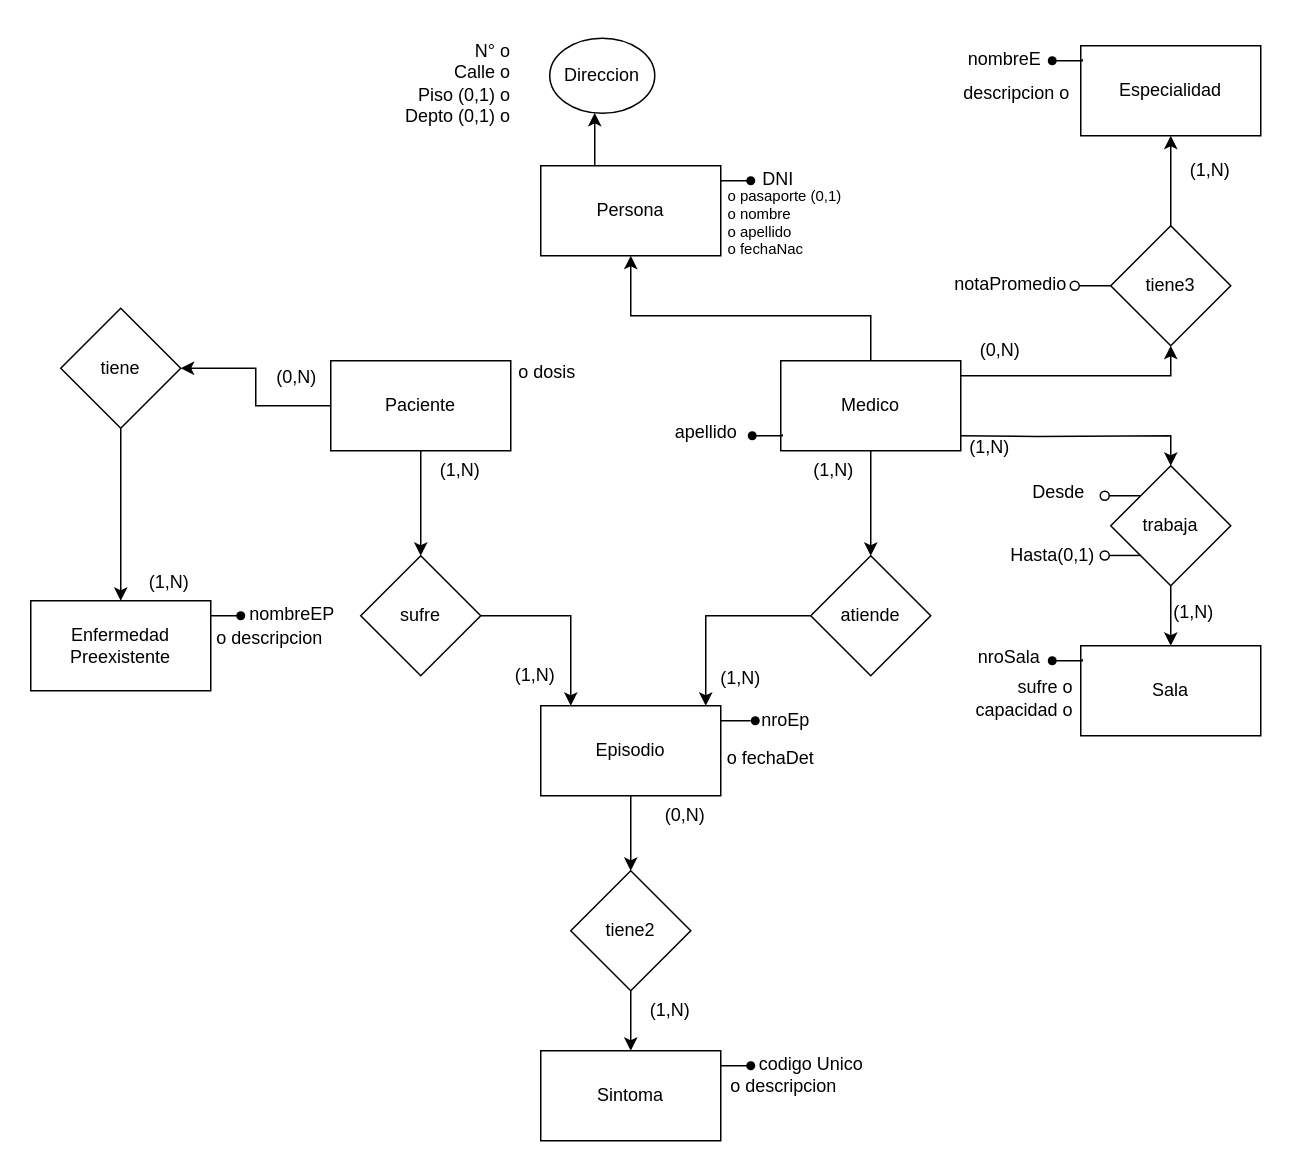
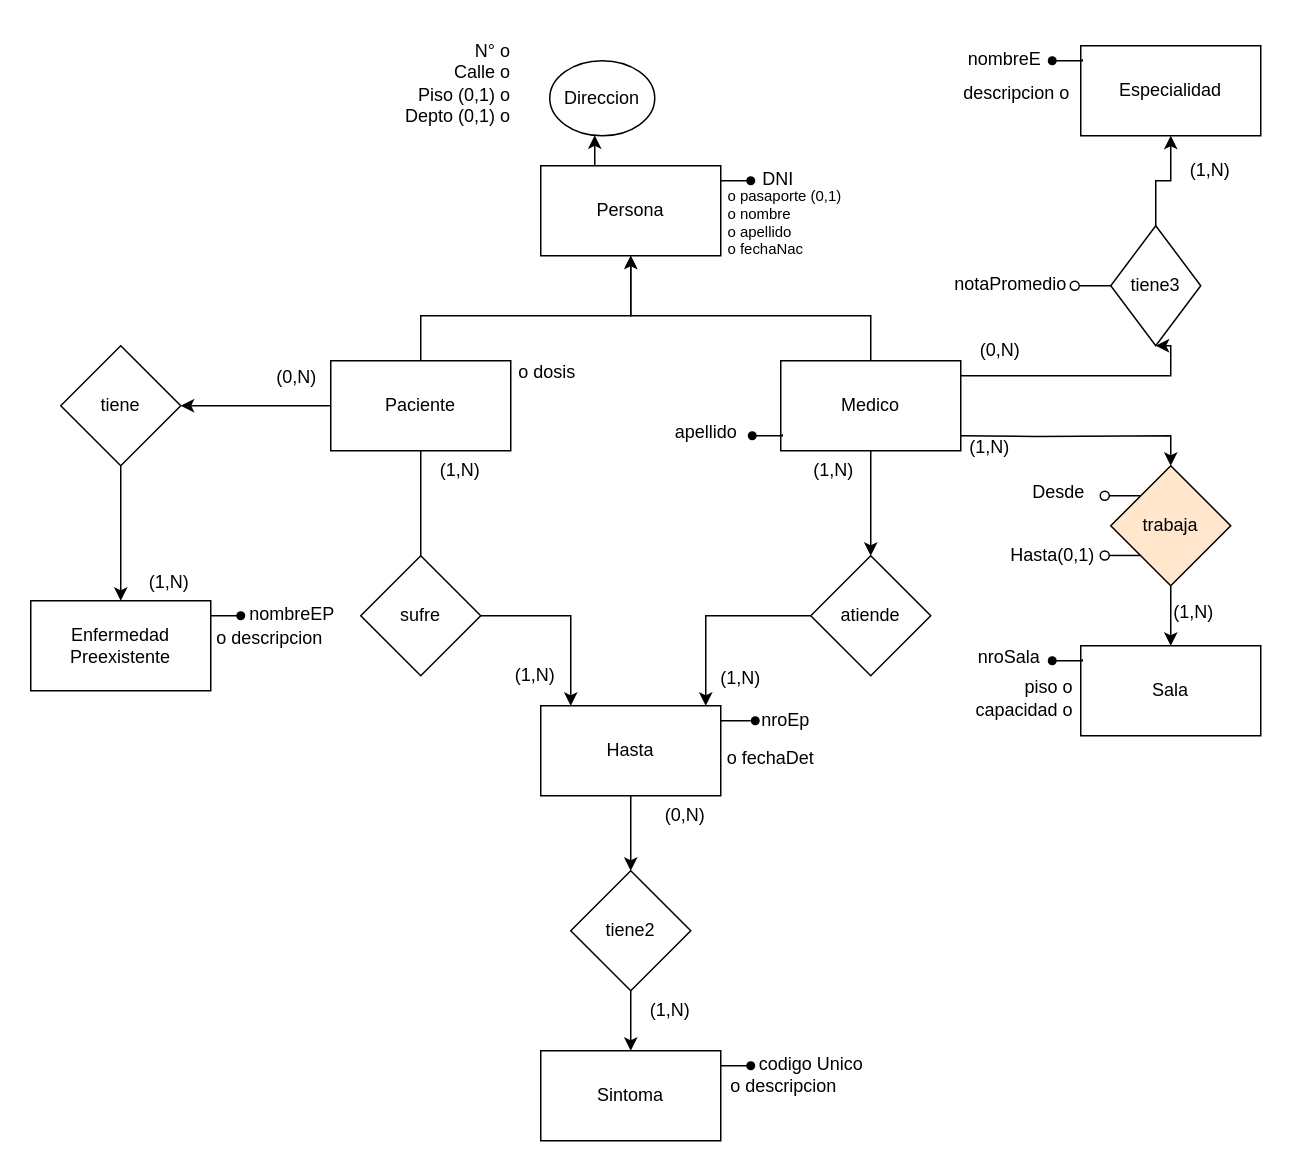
  <mxCell id="0" />
  <mxCell id="1" parent="0" />
  <mxCell id="2" style="edgeStyle=orthogonalEdgeStyle;rounded=0;orthogonalLoop=1;jettySize=auto;html=1;" edge="1" parent="1" source="3" target="37"><mxGeometry relative="1" as="geometry"><Array as="points"><mxPoint x="396" y="100" /><mxPoint x="396" y="100" /></Array></mxGeometry></mxCell>
  <mxCell id="3" value="Persona" style="rounded=0;whiteSpace=wrap;html=1;" vertex="1" parent="1"><mxGeometry x="360" y="110" width="120" height="60" as="geometry" /></mxCell>
- <mxCell id="5" value="" style="edgeStyle=orthogonalEdgeStyle;rounded=0;orthogonalLoop=1;jettySize=auto;html=1;" edge="1" parent="1" source="7" target="14"><mxGeometry relative="1" as="geometry" /></mxCell>
+ <mxCell id="4" style="edgeStyle=orthogonalEdgeStyle;rounded=0;orthogonalLoop=1;jettySize=auto;html=1;exitX=0.5;exitY=0;exitDx=0;exitDy=0;" edge="1" parent="1" source="7" target="3"><mxGeometry relative="1" as="geometry"><Array as="points"><mxPoint x="280" y="240" /><mxPoint x="280" y="210" /><mxPoint x="420" y="210" /></Array></mxGeometry></mxCell>
+ <mxCell id="5" value="" style="edgeStyle=orthogonalEdgeStyle;rounded=0;orthogonalLoop=1;jettySize=auto;html=1;endArrow=none;" edge="1" parent="1" source="7" target="14"><mxGeometry relative="1" as="geometry" /></mxCell>
  <mxCell id="6" value="" style="edgeStyle=orthogonalEdgeStyle;rounded=0;orthogonalLoop=1;jettySize=auto;html=1;" edge="1" parent="1" source="7" target="18"><mxGeometry relative="1" as="geometry" /></mxCell>
  <mxCell id="7" value="Paciente" style="whiteSpace=wrap;html=1;" vertex="1" parent="1"><mxGeometry x="220" y="240" width="120" height="60" as="geometry" /></mxCell>
- <mxCell id="8" style="edgeStyle=orthogonalEdgeStyle;rounded=0;orthogonalLoop=1;jettySize=auto;html=1;exitX=0.5;exitY=0;exitDx=0;exitDy=0;" edge="1" parent="1" source="12" target="3"><mxGeometry relative="1" as="geometry"><Array as="points"><mxPoint x="580" y="210" /><mxPoint x="420" y="210" /></Array></mxGeometry></mxCell>
+ <mxCell id="8" style="edgeStyle=orthogonalEdgeStyle;rounded=0;orthogonalLoop=1;jettySize=auto;html=1;exitX=0.5;exitY=0;exitDx=0;exitDy=0;endArrow=open;" edge="1" parent="1" source="12" target="3"><mxGeometry relative="1" as="geometry"><Array as="points"><mxPoint x="580" y="210" /><mxPoint x="420" y="210" /></Array></mxGeometry></mxCell>
  <mxCell id="9" value="" style="edgeStyle=orthogonalEdgeStyle;rounded=0;orthogonalLoop=1;jettySize=auto;html=1;" edge="1" parent="1" source="12" target="24"><mxGeometry relative="1" as="geometry" /></mxCell>
  <mxCell id="10" value="" style="edgeStyle=orthogonalEdgeStyle;rounded=0;orthogonalLoop=1;jettySize=auto;html=1;" edge="1" parent="1" target="27"><mxGeometry relative="1" as="geometry"><mxPoint x="640" y="290.004" as="sourcePoint" /><mxPoint x="740.034" y="300.004" as="targetPoint" /><Array as="points" /></mxGeometry></mxCell>
  <mxCell id="11" style="edgeStyle=orthogonalEdgeStyle;rounded=0;orthogonalLoop=1;jettySize=auto;html=1;entryX=0.5;entryY=1;entryDx=0;entryDy=0;" edge="1" parent="1" source="12" target="31"><mxGeometry relative="1" as="geometry"><Array as="points"><mxPoint x="780" y="250" /></Array></mxGeometry></mxCell>
  <mxCell id="12" value="Medico" style="whiteSpace=wrap;html=1;" vertex="1" parent="1"><mxGeometry x="520" y="240" width="120" height="60" as="geometry" /></mxCell>
  <mxCell id="13" value="" style="edgeStyle=orthogonalEdgeStyle;rounded=0;orthogonalLoop=1;jettySize=auto;html=1;" edge="1" parent="1" source="14" target="16"><mxGeometry relative="1" as="geometry"><Array as="points"><mxPoint x="380" y="410" /></Array></mxGeometry></mxCell>
  <mxCell id="14" value="sufre" style="rhombus;whiteSpace=wrap;html=1;" vertex="1" parent="1"><mxGeometry x="240" y="370" width="80" height="80" as="geometry" /></mxCell>
  <mxCell id="15" value="" style="edgeStyle=orthogonalEdgeStyle;rounded=0;orthogonalLoop=1;jettySize=auto;html=1;" edge="1" parent="1" source="16" target="21"><mxGeometry relative="1" as="geometry" /></mxCell>
- <mxCell id="16" value="Episodio" style="whiteSpace=wrap;html=1;" vertex="1" parent="1"><mxGeometry x="360" y="470" width="120" height="60" as="geometry" /></mxCell>
+ <mxCell id="16" value="Hasta" style="whiteSpace=wrap;html=1;" vertex="1" parent="1"><mxGeometry x="360" y="470" width="120" height="60" as="geometry" /></mxCell>
  <mxCell id="17" value="" style="edgeStyle=orthogonalEdgeStyle;rounded=0;orthogonalLoop=1;jettySize=auto;html=1;" edge="1" parent="1" source="18" target="19"><mxGeometry relative="1" as="geometry" /></mxCell>
- <mxCell id="18" value="tiene" style="rhombus;whiteSpace=wrap;html=1;" vertex="1" parent="1"><mxGeometry x="40" y="205" width="80" height="80" as="geometry" /></mxCell>
+ <mxCell id="18" value="tiene" style="rhombus;whiteSpace=wrap;html=1;" vertex="1" parent="1"><mxGeometry x="40" y="230" width="80" height="80" as="geometry" /></mxCell>
  <mxCell id="19" value="Enfermedad&lt;div&gt;Preexistente&lt;/div&gt;" style="whiteSpace=wrap;html=1;" vertex="1" parent="1"><mxGeometry x="20" y="400" width="120" height="60" as="geometry" /></mxCell>
  <mxCell id="20" value="" style="edgeStyle=orthogonalEdgeStyle;rounded=0;orthogonalLoop=1;jettySize=auto;html=1;" edge="1" parent="1" source="21" target="22"><mxGeometry relative="1" as="geometry" /></mxCell>
  <mxCell id="21" value="tiene2" style="rhombus;whiteSpace=wrap;html=1;" vertex="1" parent="1"><mxGeometry x="380" y="580" width="80" height="80" as="geometry" /></mxCell>
  <mxCell id="22" value="Sintoma" style="whiteSpace=wrap;html=1;" vertex="1" parent="1"><mxGeometry x="360" y="700" width="120" height="60" as="geometry" /></mxCell>
  <mxCell id="23" style="edgeStyle=orthogonalEdgeStyle;rounded=0;orthogonalLoop=1;jettySize=auto;html=1;" edge="1" parent="1" source="24" target="16"><mxGeometry relative="1" as="geometry"><Array as="points"><mxPoint x="470" y="410" /></Array></mxGeometry></mxCell>
  <mxCell id="24" value="atiende" style="rhombus;whiteSpace=wrap;html=1;" vertex="1" parent="1"><mxGeometry x="540" y="370" width="80" height="80" as="geometry" /></mxCell>
  <mxCell id="25" value="" style="edgeStyle=orthogonalEdgeStyle;rounded=0;orthogonalLoop=1;jettySize=auto;html=1;" edge="1" parent="1" source="27" target="28"><mxGeometry relative="1" as="geometry" /></mxCell>
  <mxCell id="26" style="edgeStyle=orthogonalEdgeStyle;rounded=0;orthogonalLoop=1;jettySize=auto;html=1;endArrow=oval;endFill=0;" edge="1" parent="1"><mxGeometry relative="1" as="geometry"><mxPoint x="736" y="330" as="targetPoint" /><mxPoint x="760" y="330" as="sourcePoint" /></mxGeometry></mxCell>
- <mxCell id="27" value="trabaja" style="rhombus;whiteSpace=wrap;html=1;" vertex="1" parent="1"><mxGeometry x="740" y="310" width="80" height="80" as="geometry" /></mxCell>
+ <mxCell id="27" value="trabaja" style="rhombus;whiteSpace=wrap;html=1;fillColor=#ffe6cc;" vertex="1" parent="1"><mxGeometry x="740" y="310" width="80" height="80" as="geometry" /></mxCell>
  <mxCell id="28" value="Sala" style="whiteSpace=wrap;html=1;" vertex="1" parent="1"><mxGeometry x="720" y="430" width="120" height="60" as="geometry" /></mxCell>
  <mxCell id="29" value="" style="edgeStyle=orthogonalEdgeStyle;rounded=0;orthogonalLoop=1;jettySize=auto;html=1;" edge="1" parent="1" source="31" target="32"><mxGeometry relative="1" as="geometry" /></mxCell>
  <mxCell id="30" style="edgeStyle=orthogonalEdgeStyle;rounded=0;orthogonalLoop=1;jettySize=auto;html=1;endArrow=oval;endFill=0;" edge="1" parent="1" source="31"><mxGeometry relative="1" as="geometry"><mxPoint x="716" y="190" as="targetPoint" /></mxGeometry></mxCell>
- <mxCell id="31" value="tiene3" style="rhombus;whiteSpace=wrap;html=1;" vertex="1" parent="1"><mxGeometry x="740" y="150" width="80" height="80" as="geometry" /></mxCell>
+ <mxCell id="31" value="tiene3" style="rhombus;whiteSpace=wrap;html=1;" vertex="1" parent="1"><mxGeometry x="740" y="150" width="60" height="80" as="geometry" /></mxCell>
  <mxCell id="32" value="Especialidad" style="whiteSpace=wrap;html=1;" vertex="1" parent="1"><mxGeometry x="720" y="30" width="120" height="60" as="geometry" /></mxCell>
  <mxCell id="33" value="" style="shape=waypoint;sketch=0;size=6;pointerEvents=1;points=[];fillColor=none;resizable=0;rotatable=0;perimeter=centerPerimeter;snapToPoint=1;" vertex="1" parent="1"><mxGeometry x="490" y="110" width="20" height="20" as="geometry" /></mxCell>
  <mxCell id="34" style="edgeStyle=orthogonalEdgeStyle;rounded=0;orthogonalLoop=1;jettySize=auto;html=1;entryX=0.217;entryY=0.9;entryDx=0;entryDy=0;entryPerimeter=0;endArrow=none;endFill=0;" edge="1" target="33" parent="1"><mxGeometry relative="1" as="geometry"><mxPoint x="480" y="120" as="sourcePoint" /><Array as="points"><mxPoint x="490" y="120" /><mxPoint x="490" y="120" /></Array></mxGeometry></mxCell>
  <mxCell id="35" value="DNI" style="text;html=1;align=center;verticalAlign=middle;resizable=0;points=[];autosize=1;strokeColor=none;fillColor=none;" vertex="1" parent="1"><mxGeometry x="498" y="104" width="40" height="30" as="geometry" /></mxCell>
  <mxCell id="36" value="&lt;h5&gt;&lt;span style=&quot;font-weight: normal;&quot;&gt;o pasaporte (0,1)&lt;br&gt;o nombre&lt;br&gt;o apellido&lt;br&gt;o fechaNac&lt;/span&gt;&lt;/h5&gt;" style="text;html=1;align=left;verticalAlign=middle;resizable=0;points=[];autosize=1;strokeColor=none;fillColor=none;" vertex="1" parent="1"><mxGeometry x="483" y="103" width="100" height="90" as="geometry" /></mxCell>
- <mxCell id="37" value="Direccion" style="ellipse;whiteSpace=wrap;html=1;" vertex="1" parent="1"><mxGeometry x="366" y="25" width="70" height="50" as="geometry" /></mxCell>
+ <mxCell id="37" value="Direccion" style="ellipse;whiteSpace=wrap;html=1;" vertex="1" parent="1"><mxGeometry x="366" y="40" width="70" height="50" as="geometry" /></mxCell>
  <mxCell id="38" value="N° o&lt;div&gt;Calle o&lt;/div&gt;&lt;div&gt;Piso (0,1) o&lt;/div&gt;&lt;div&gt;Depto (0,1) o&lt;/div&gt;" style="text;html=1;align=right;verticalAlign=middle;resizable=0;points=[];autosize=1;strokeColor=none;fillColor=none;" vertex="1" parent="1"><mxGeometry x="251" y="20" width="90" height="70" as="geometry" /></mxCell>
  <mxCell id="39" value="o dosis" style="text;html=1;align=center;verticalAlign=middle;resizable=0;points=[];autosize=1;strokeColor=none;fillColor=none;" vertex="1" parent="1"><mxGeometry x="334" y="233" width="60" height="30" as="geometry" /></mxCell>
  <mxCell id="40" value="" style="shape=waypoint;sketch=0;size=6;pointerEvents=1;points=[];fillColor=none;resizable=0;rotatable=0;perimeter=centerPerimeter;snapToPoint=1;" vertex="1" parent="1"><mxGeometry x="150" y="400" width="20" height="20" as="geometry" /></mxCell>
  <mxCell id="41" style="edgeStyle=orthogonalEdgeStyle;rounded=0;orthogonalLoop=1;jettySize=auto;html=1;entryX=0.217;entryY=0.9;entryDx=0;entryDy=0;entryPerimeter=0;endArrow=none;endFill=0;" edge="1" target="40" parent="1"><mxGeometry relative="1" as="geometry"><mxPoint x="140" y="410" as="sourcePoint" /><Array as="points"><mxPoint x="150" y="410" /><mxPoint x="150" y="410" /></Array></mxGeometry></mxCell>
  <mxCell id="42" value="nombreEP" style="text;html=1;align=center;verticalAlign=middle;resizable=0;points=[];autosize=1;strokeColor=none;fillColor=none;" vertex="1" parent="1"><mxGeometry x="154" y="394" width="80" height="30" as="geometry" /></mxCell>
  <mxCell id="43" value="o descripcion" style="text;html=1;align=center;verticalAlign=middle;resizable=0;points=[];autosize=1;strokeColor=none;fillColor=none;" vertex="1" parent="1"><mxGeometry x="134" y="410" width="90" height="30" as="geometry" /></mxCell>
  <mxCell id="44" value="" style="shape=waypoint;sketch=0;size=6;pointerEvents=1;points=[];fillColor=none;resizable=0;rotatable=0;perimeter=centerPerimeter;snapToPoint=1;" vertex="1" parent="1"><mxGeometry x="493" y="470" width="20" height="20" as="geometry" /></mxCell>
  <mxCell id="45" style="edgeStyle=orthogonalEdgeStyle;rounded=0;orthogonalLoop=1;jettySize=auto;html=1;entryX=0.217;entryY=0.9;entryDx=0;entryDy=0;entryPerimeter=0;endArrow=none;endFill=0;" edge="1" parent="1"><mxGeometry relative="1" as="geometry"><mxPoint x="480" y="479.95" as="sourcePoint" /><Array as="points"><mxPoint x="490" y="479.95" /><mxPoint x="490" y="479.95" /></Array><mxPoint x="500" y="479.95" as="targetPoint" /></mxGeometry></mxCell>
  <mxCell id="46" value="nroEp" style="text;html=1;align=center;verticalAlign=middle;resizable=0;points=[];autosize=1;strokeColor=none;fillColor=none;" vertex="1" parent="1"><mxGeometry x="493" y="465" width="60" height="30" as="geometry" /></mxCell>
  <mxCell id="47" value="o fechaDet" style="text;html=1;align=center;verticalAlign=middle;resizable=0;points=[];autosize=1;strokeColor=none;fillColor=none;" vertex="1" parent="1"><mxGeometry x="473" y="490" width="80" height="30" as="geometry" /></mxCell>
  <mxCell id="48" value="" style="shape=waypoint;sketch=0;size=6;pointerEvents=1;points=[];fillColor=none;resizable=0;rotatable=0;perimeter=centerPerimeter;snapToPoint=1;" vertex="1" parent="1"><mxGeometry x="490" y="700" width="20" height="20" as="geometry" /></mxCell>
  <mxCell id="49" style="edgeStyle=orthogonalEdgeStyle;rounded=0;orthogonalLoop=1;jettySize=auto;html=1;entryX=0.217;entryY=0.9;entryDx=0;entryDy=0;entryPerimeter=0;endArrow=none;endFill=0;" edge="1" target="48" parent="1"><mxGeometry relative="1" as="geometry"><mxPoint x="480" y="710" as="sourcePoint" /><Array as="points"><mxPoint x="490" y="710" /><mxPoint x="490" y="710" /></Array></mxGeometry></mxCell>
  <mxCell id="50" value="codigo Unico&lt;div&gt;o descripcion&amp;nbsp; &amp;nbsp; &amp;nbsp; &amp;nbsp; &amp;nbsp; &amp;nbsp;&lt;/div&gt;" style="text;html=1;align=center;verticalAlign=middle;resizable=0;points=[];autosize=1;strokeColor=none;fillColor=none;" vertex="1" parent="1"><mxGeometry x="475" y="696" width="130" height="40" as="geometry" /></mxCell>
  <mxCell id="51" value="" style="shape=waypoint;sketch=0;size=6;pointerEvents=1;points=[];fillColor=none;resizable=0;rotatable=0;perimeter=centerPerimeter;snapToPoint=1;" vertex="1" parent="1"><mxGeometry x="691" y="430" width="20" height="20" as="geometry" /></mxCell>
  <mxCell id="52" style="edgeStyle=orthogonalEdgeStyle;rounded=0;orthogonalLoop=1;jettySize=auto;html=1;entryX=0;entryY=0.323;entryDx=0;entryDy=0;entryPerimeter=0;endArrow=none;endFill=0;" edge="1" source="51" parent="1"><mxGeometry relative="1" as="geometry"><mxPoint x="721" y="439" as="targetPoint" /></mxGeometry></mxCell>
  <mxCell id="53" value="nroSala" style="text;html=1;align=center;verticalAlign=middle;resizable=0;points=[];autosize=1;strokeColor=none;fillColor=none;" vertex="1" parent="1"><mxGeometry x="642" y="423" width="60" height="30" as="geometry" /></mxCell>
- <mxCell id="54" value="sufre o&lt;div&gt;capacidad o&lt;/div&gt;" style="text;html=1;align=right;verticalAlign=middle;resizable=0;points=[];autosize=1;strokeColor=none;fillColor=none;" vertex="1" parent="1"><mxGeometry x="626" y="445" width="90" height="40" as="geometry" /></mxCell>
+ <mxCell id="54" value="piso o&lt;div&gt;capacidad o&lt;/div&gt;" style="text;html=1;align=right;verticalAlign=middle;resizable=0;points=[];autosize=1;strokeColor=none;fillColor=none;" vertex="1" parent="1"><mxGeometry x="626" y="445" width="90" height="40" as="geometry" /></mxCell>
  <mxCell id="55" value="" style="shape=waypoint;sketch=0;size=6;pointerEvents=1;points=[];fillColor=none;resizable=0;rotatable=0;perimeter=centerPerimeter;snapToPoint=1;" vertex="1" parent="1"><mxGeometry x="691" y="30" width="20" height="20" as="geometry" /></mxCell>
  <mxCell id="56" style="edgeStyle=orthogonalEdgeStyle;rounded=0;orthogonalLoop=1;jettySize=auto;html=1;entryX=0;entryY=0.323;entryDx=0;entryDy=0;entryPerimeter=0;endArrow=none;endFill=0;" edge="1" source="55" parent="1"><mxGeometry relative="1" as="geometry"><mxPoint x="721" y="39" as="targetPoint" /></mxGeometry></mxCell>
  <mxCell id="57" value="nombreE" style="text;html=1;align=center;verticalAlign=middle;resizable=0;points=[];autosize=1;strokeColor=none;fillColor=none;" vertex="1" parent="1"><mxGeometry x="634" y="24" width="70" height="30" as="geometry" /></mxCell>
  <mxCell id="58" value="descripcion o" style="text;html=1;align=center;verticalAlign=middle;resizable=0;points=[];autosize=1;strokeColor=none;fillColor=none;" vertex="1" parent="1"><mxGeometry x="632" y="47" width="90" height="30" as="geometry" /></mxCell>
  <mxCell id="59" value="" style="shape=waypoint;sketch=0;size=6;pointerEvents=1;points=[];fillColor=none;resizable=0;rotatable=0;perimeter=centerPerimeter;snapToPoint=1;" vertex="1" parent="1"><mxGeometry x="491" y="280" width="20" height="20" as="geometry" /></mxCell>
  <mxCell id="60" style="edgeStyle=orthogonalEdgeStyle;rounded=0;orthogonalLoop=1;jettySize=auto;html=1;entryX=0;entryY=0.323;entryDx=0;entryDy=0;entryPerimeter=0;endArrow=none;endFill=0;" edge="1" source="59" parent="1"><mxGeometry relative="1" as="geometry"><mxPoint x="521" y="289" as="targetPoint" /></mxGeometry></mxCell>
  <mxCell id="61" value="apellido" style="text;html=1;align=center;verticalAlign=middle;resizable=0;points=[];autosize=1;strokeColor=none;fillColor=none;" vertex="1" parent="1"><mxGeometry x="435" y="273" width="70" height="30" as="geometry" /></mxCell>
  <mxCell id="62" style="edgeStyle=orthogonalEdgeStyle;rounded=0;orthogonalLoop=1;jettySize=auto;html=1;endArrow=oval;endFill=0;" edge="1" parent="1"><mxGeometry relative="1" as="geometry"><mxPoint x="736" y="369.81" as="targetPoint" /><mxPoint x="760" y="369.81" as="sourcePoint" /></mxGeometry></mxCell>
  <mxCell id="63" value="Desde" style="text;html=1;align=center;verticalAlign=middle;resizable=0;points=[];autosize=1;strokeColor=none;fillColor=none;" vertex="1" parent="1"><mxGeometry x="675" y="313" width="60" height="30" as="geometry" /></mxCell>
  <mxCell id="64" value="Hasta(0,1)" style="text;html=1;align=center;verticalAlign=middle;resizable=0;points=[];autosize=1;strokeColor=none;fillColor=none;" vertex="1" parent="1"><mxGeometry x="661" y="355" width="80" height="30" as="geometry" /></mxCell>
  <mxCell id="65" value="notaPromedio" style="text;html=1;align=center;verticalAlign=middle;resizable=0;points=[];autosize=1;strokeColor=none;fillColor=none;" vertex="1" parent="1"><mxGeometry x="623" y="174" width="100" height="30" as="geometry" /></mxCell>
  <mxCell id="66" value="(0,N)" style="text;html=1;align=center;verticalAlign=middle;resizable=0;points=[];autosize=1;strokeColor=none;fillColor=none;" vertex="1" parent="1"><mxGeometry x="172" y="236" width="50" height="30" as="geometry" /></mxCell>
  <mxCell id="67" value="(1,N)" style="text;html=1;align=center;verticalAlign=middle;resizable=0;points=[];autosize=1;strokeColor=none;fillColor=none;" vertex="1" parent="1"><mxGeometry x="87" y="373" width="50" height="30" as="geometry" /></mxCell>
  <mxCell id="68" value="(1,N)" style="text;html=1;align=center;verticalAlign=middle;resizable=0;points=[];autosize=1;strokeColor=none;fillColor=none;" vertex="1" parent="1"><mxGeometry x="281" y="298" width="50" height="30" as="geometry" /></mxCell>
  <mxCell id="69" value="(1,N)" style="text;html=1;align=center;verticalAlign=middle;resizable=0;points=[];autosize=1;strokeColor=none;fillColor=none;" vertex="1" parent="1"><mxGeometry x="331" y="435" width="50" height="30" as="geometry" /></mxCell>
  <mxCell id="70" value="(1,N)" style="text;html=1;align=center;verticalAlign=middle;resizable=0;points=[];autosize=1;strokeColor=none;fillColor=none;" vertex="1" parent="1"><mxGeometry x="530" y="298" width="50" height="30" as="geometry" /></mxCell>
  <mxCell id="71" value="(1,N)" style="text;html=1;align=center;verticalAlign=middle;resizable=0;points=[];autosize=1;strokeColor=none;fillColor=none;" vertex="1" parent="1"><mxGeometry x="468" y="437" width="50" height="30" as="geometry" /></mxCell>
  <mxCell id="72" value="(0,N)" style="text;html=1;align=center;verticalAlign=middle;resizable=0;points=[];autosize=1;strokeColor=none;fillColor=none;" vertex="1" parent="1"><mxGeometry x="431" y="528" width="50" height="30" as="geometry" /></mxCell>
  <mxCell id="73" value="(1,N)" style="text;html=1;align=center;verticalAlign=middle;resizable=0;points=[];autosize=1;strokeColor=none;fillColor=none;" vertex="1" parent="1"><mxGeometry x="421" y="658" width="50" height="30" as="geometry" /></mxCell>
  <mxCell id="74" value="(1,N)" style="text;html=1;align=center;verticalAlign=middle;resizable=0;points=[];autosize=1;strokeColor=none;fillColor=none;" vertex="1" parent="1"><mxGeometry x="634" y="283" width="50" height="30" as="geometry" /></mxCell>
  <mxCell id="75" value="(1,N)" style="text;html=1;align=center;verticalAlign=middle;resizable=0;points=[];autosize=1;strokeColor=none;fillColor=none;" vertex="1" parent="1"><mxGeometry x="770" y="393" width="50" height="30" as="geometry" /></mxCell>
  <mxCell id="76" value="(1,N)" style="text;html=1;align=center;verticalAlign=middle;resizable=0;points=[];autosize=1;strokeColor=none;fillColor=none;" vertex="1" parent="1"><mxGeometry x="781" y="98" width="50" height="30" as="geometry" /></mxCell>
  <mxCell id="77" value="(0,N)" style="text;html=1;align=center;verticalAlign=middle;resizable=0;points=[];autosize=1;strokeColor=none;fillColor=none;" vertex="1" parent="1"><mxGeometry x="641" y="218" width="50" height="30" as="geometry" /></mxCell>
